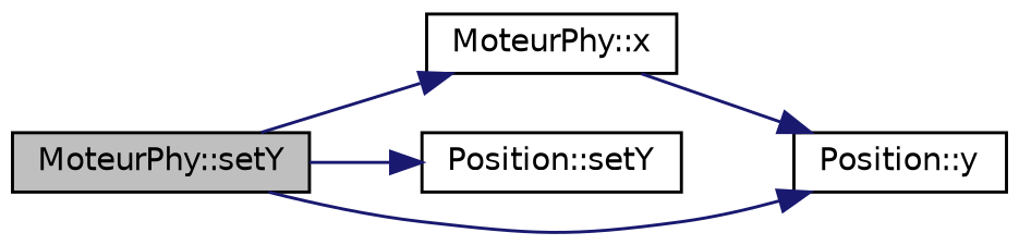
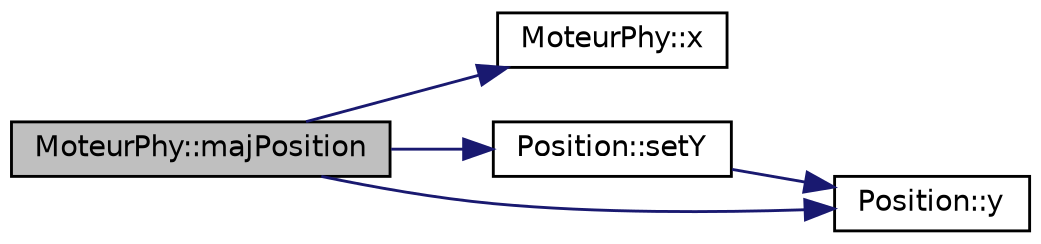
  digraph {
    rankdir=LR
    node [color=black fontname=Helvetica fontsize=10 shape=record]
    edge [color=midnightblue fontname=Helvetica fontsize=10 labelfontname=Helvetica labelfontsize=10 style=solid]
-   n1 [fillcolor=grey75 fontcolor=black height=0.2 label="MoteurPhy::setY" style=filled width=0.4]
+   n1 [fillcolor=grey75 fontcolor=black height=0.2 label="MoteurPhy::majPosition" style=filled width=0.4]
    n2 [height=0.2 label="MoteurPhy::x" width=0.4]
    n3 [height=0.2 label="Position::setY" width=0.4]
    n4 [height=0.2 label="Position::y" width=0.4]
    n1 -> n2
    n1 -> n3
    n1 -> n4
-   n2 -> n4
+   n3 -> n4
  }
